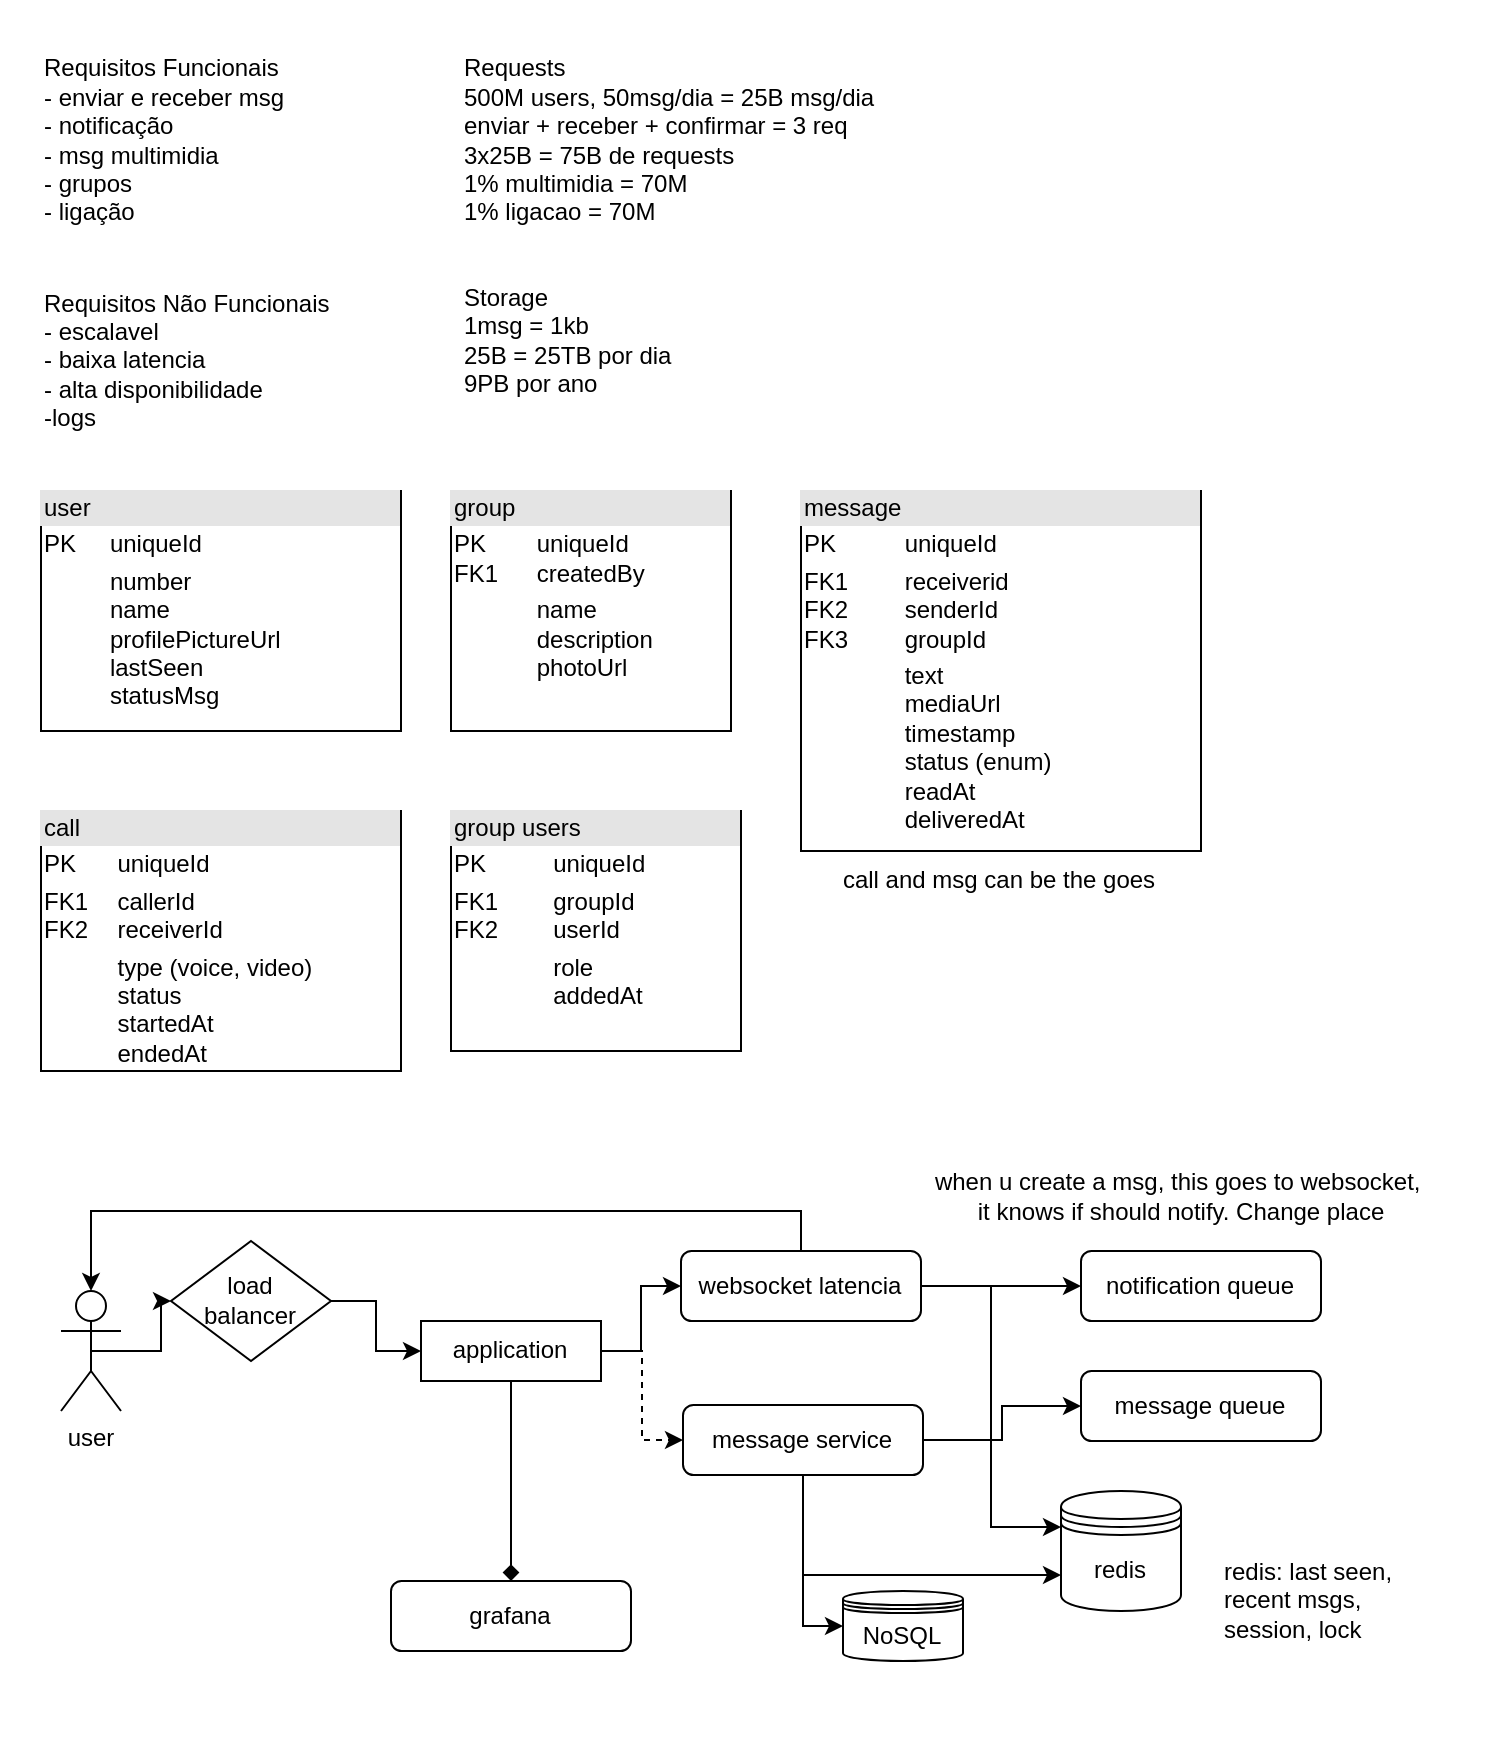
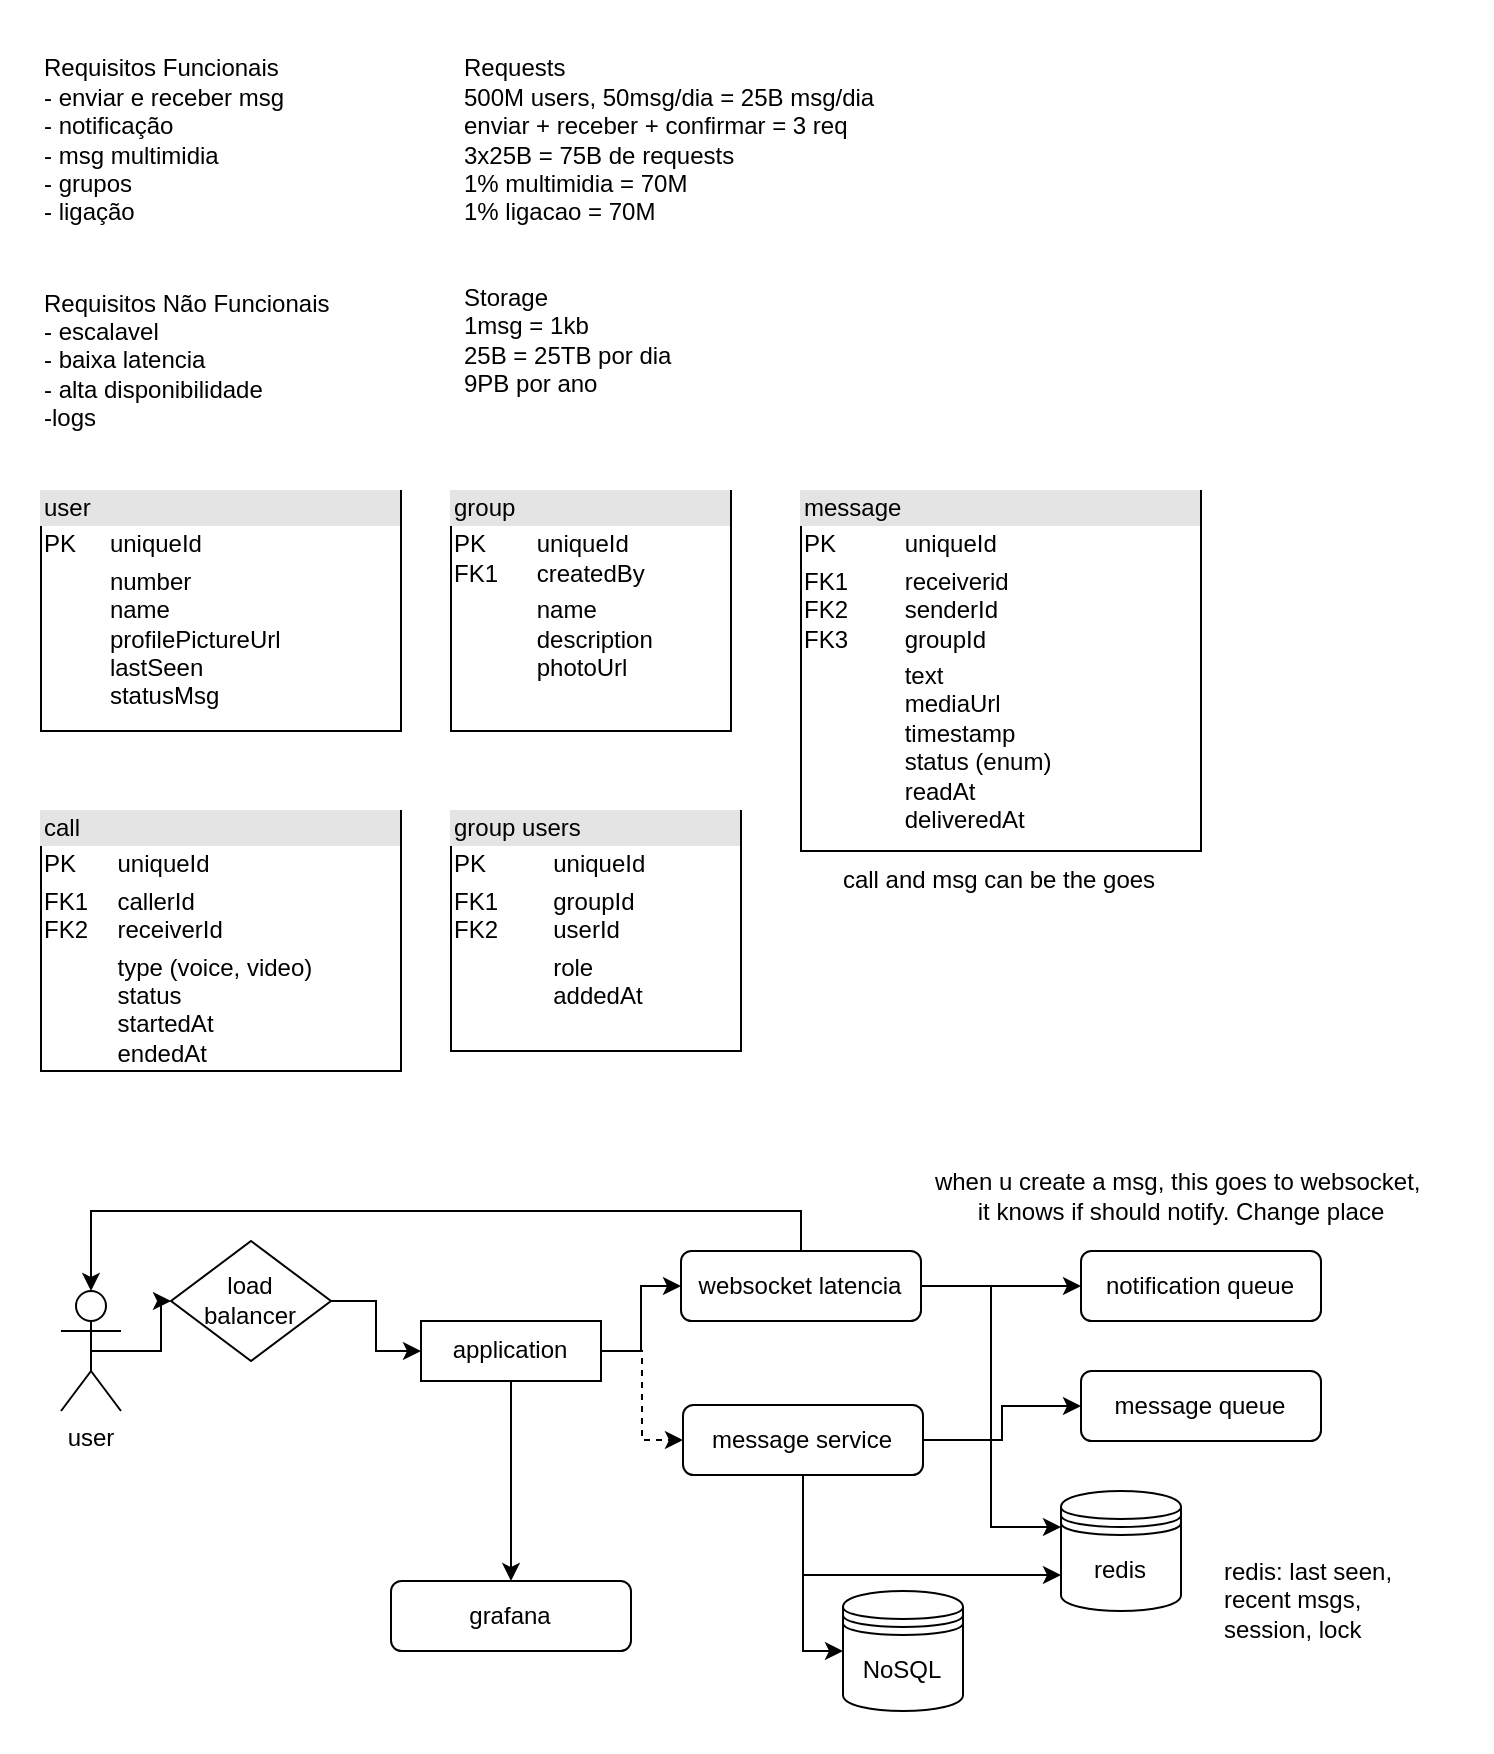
  <mxCell id="0" />
  <mxCell id="1" parent="0" />
  <mxCell id="2" value="Requisitos Funcionais&lt;div&gt;- enviar e receber msg&lt;/div&gt;&lt;div&gt;- notificação&amp;nbsp;&lt;/div&gt;&lt;div&gt;- msg multimidia&lt;/div&gt;&lt;div style=&quot;&quot;&gt;- grupos&lt;/div&gt;&lt;div style=&quot;&quot;&gt;- ligação&lt;/div&gt;" style="text;html=1;align=left;verticalAlign=middle;resizable=0;points=[];autosize=1;strokeColor=none;fillColor=none;" parent="1" vertex="1"><mxGeometry x="20" y="20" width="140" height="100" as="geometry" /></mxCell>
  <mxCell id="3" value="Requisitos Não Funcionais&lt;div&gt;- escalavel&lt;/div&gt;&lt;div&gt;- baixa latencia&lt;/div&gt;&lt;div&gt;- alta disponibilidade&lt;/div&gt;&lt;div&gt;-logs&lt;/div&gt;" style="text;html=1;align=left;verticalAlign=middle;resizable=0;points=[];autosize=1;strokeColor=none;fillColor=none;" parent="1" vertex="1"><mxGeometry x="20" y="135" width="170" height="90" as="geometry" /></mxCell>
  <mxCell id="4" value="Requests&lt;div&gt;500M users, 50msg/dia = 25B msg/dia&lt;/div&gt;&lt;div&gt;enviar + receber + confirmar = 3 req&lt;/div&gt;&lt;div&gt;3x25B = 75B de requests&lt;/div&gt;&lt;div&gt;1% multimidia = 70M&lt;/div&gt;&lt;div&gt;1% ligacao = 70M&lt;/div&gt;" style="text;html=1;align=left;verticalAlign=middle;resizable=0;points=[];autosize=1;strokeColor=none;fillColor=none;" parent="1" vertex="1"><mxGeometry x="230" y="20" width="230" height="100" as="geometry" /></mxCell>
  <mxCell id="5" value="Storage&lt;div&gt;1msg = 1kb&lt;/div&gt;&lt;div&gt;25B = 25TB por dia&lt;/div&gt;&lt;div&gt;9PB por ano&lt;/div&gt;" style="text;html=1;align=left;verticalAlign=middle;resizable=0;points=[];autosize=1;strokeColor=none;fillColor=none;" parent="1" vertex="1"><mxGeometry x="230" y="135" width="130" height="70" as="geometry" /></mxCell>
  <mxCell id="6" value="&lt;div style=&quot;box-sizing:border-box;width:100%;background:#e4e4e4;padding:2px;&quot;&gt;user&lt;/div&gt;&lt;table style=&quot;width:100%;font-size:1em;&quot; cellpadding=&quot;2&quot; cellspacing=&quot;0&quot;&gt;&lt;tbody&gt;&lt;tr&gt;&lt;td&gt;PK&lt;/td&gt;&lt;td&gt;uniqueId&lt;/td&gt;&lt;/tr&gt;&lt;tr&gt;&lt;td&gt;&lt;br&gt;&lt;/td&gt;&lt;td&gt;number&lt;br&gt;name&lt;br&gt;profilePictureUrl&lt;br&gt;lastSeen&lt;br&gt;statusMsg&lt;/td&gt;&lt;/tr&gt;&lt;tr&gt;&lt;td&gt;&lt;/td&gt;&lt;td&gt;&lt;br&gt;&lt;/td&gt;&lt;/tr&gt;&lt;/tbody&gt;&lt;/table&gt;" style="verticalAlign=top;align=left;overflow=fill;html=1;whiteSpace=wrap;" parent="1" vertex="1"><mxGeometry x="20" y="245" width="180" height="120" as="geometry" /></mxCell>
  <mxCell id="7" value="&lt;div style=&quot;box-sizing:border-box;width:100%;background:#e4e4e4;padding:2px;&quot;&gt;message&lt;/div&gt;&lt;table style=&quot;width:100%;font-size:1em;&quot; cellpadding=&quot;2&quot; cellspacing=&quot;0&quot;&gt;&lt;tbody&gt;&lt;tr&gt;&lt;td&gt;PK&lt;/td&gt;&lt;td&gt;uniqueId&lt;/td&gt;&lt;/tr&gt;&lt;tr&gt;&lt;td&gt;FK1&lt;br&gt;FK2&lt;br&gt;FK3&lt;/td&gt;&lt;td&gt;receiverid&lt;br&gt;senderId&lt;br&gt;groupId&lt;/td&gt;&lt;/tr&gt;&lt;tr&gt;&lt;td&gt;&lt;/td&gt;&lt;td&gt;text&lt;br&gt;mediaUrl&lt;br&gt;timestamp&lt;br&gt;status (enum)&lt;br&gt;readAt&lt;br&gt;deliveredAt&lt;/td&gt;&lt;/tr&gt;&lt;/tbody&gt;&lt;/table&gt;" style="verticalAlign=top;align=left;overflow=fill;html=1;whiteSpace=wrap;" parent="1" vertex="1"><mxGeometry x="400" y="245" width="200" height="180" as="geometry" /></mxCell>
  <mxCell id="8" value="&lt;div style=&quot;box-sizing:border-box;width:100%;background:#e4e4e4;padding:2px;&quot;&gt;group&lt;/div&gt;&lt;table style=&quot;width:100%;font-size:1em;&quot; cellpadding=&quot;2&quot; cellspacing=&quot;0&quot;&gt;&lt;tbody&gt;&lt;tr&gt;&lt;td&gt;PK&lt;br&gt;FK1&lt;/td&gt;&lt;td&gt;uniqueId&lt;br&gt;createdBy&lt;/td&gt;&lt;/tr&gt;&lt;tr&gt;&lt;td&gt;&lt;br&gt;&lt;/td&gt;&lt;td&gt;name&lt;br&gt;description&lt;br&gt;photoUrl&lt;/td&gt;&lt;/tr&gt;&lt;tr&gt;&lt;td&gt;&lt;/td&gt;&lt;td&gt;&lt;br&gt;&lt;/td&gt;&lt;/tr&gt;&lt;/tbody&gt;&lt;/table&gt;" style="verticalAlign=top;align=left;overflow=fill;html=1;whiteSpace=wrap;" parent="1" vertex="1"><mxGeometry x="225" y="245" width="140" height="120" as="geometry" /></mxCell>
  <mxCell id="9" value="&lt;div style=&quot;box-sizing:border-box;width:100%;background:#e4e4e4;padding:2px;&quot;&gt;group users&lt;/div&gt;&lt;table style=&quot;width:100%;font-size:1em;&quot; cellpadding=&quot;2&quot; cellspacing=&quot;0&quot;&gt;&lt;tbody&gt;&lt;tr&gt;&lt;td&gt;PK&lt;/td&gt;&lt;td&gt;uniqueId&lt;/td&gt;&lt;/tr&gt;&lt;tr&gt;&lt;td&gt;FK1&lt;br&gt;FK2&lt;/td&gt;&lt;td&gt;groupId&lt;br&gt;userId&lt;/td&gt;&lt;/tr&gt;&lt;tr&gt;&lt;td&gt;&lt;/td&gt;&lt;td&gt;role&lt;br&gt;addedAt&lt;/td&gt;&lt;/tr&gt;&lt;/tbody&gt;&lt;/table&gt;" style="verticalAlign=top;align=left;overflow=fill;html=1;whiteSpace=wrap;" parent="1" vertex="1"><mxGeometry x="225" y="405" width="145" height="120" as="geometry" /></mxCell>
  <mxCell id="10" value="&lt;div style=&quot;box-sizing:border-box;width:100%;background:#e4e4e4;padding:2px;&quot;&gt;call&lt;/div&gt;&lt;table style=&quot;width:100%;font-size:1em;&quot; cellpadding=&quot;2&quot; cellspacing=&quot;0&quot;&gt;&lt;tbody&gt;&lt;tr&gt;&lt;td&gt;PK&lt;/td&gt;&lt;td&gt;uniqueId&lt;/td&gt;&lt;/tr&gt;&lt;tr&gt;&lt;td&gt;FK1&lt;br&gt;FK2&lt;/td&gt;&lt;td&gt;callerId&lt;br&gt;receiverId&lt;/td&gt;&lt;/tr&gt;&lt;tr&gt;&lt;td&gt;&lt;/td&gt;&lt;td&gt;type (voice, video)&lt;br&gt;status&lt;br&gt;startedAt&lt;br&gt;endedAt&lt;/td&gt;&lt;/tr&gt;&lt;/tbody&gt;&lt;/table&gt;" style="verticalAlign=top;align=left;overflow=fill;html=1;whiteSpace=wrap;" parent="1" vertex="1"><mxGeometry x="20" y="405" width="180" height="130" as="geometry" /></mxCell>
  <mxCell id="11" style="edgeStyle=orthogonalEdgeStyle;rounded=0;orthogonalLoop=1;jettySize=auto;html=1;exitX=0.5;exitY=0.5;exitDx=0;exitDy=0;exitPerimeter=0;" parent="1" source="12" target="14" edge="1"><mxGeometry relative="1" as="geometry" /></mxCell>
  <mxCell id="12" value="user" style="shape=umlActor;verticalLabelPosition=bottom;verticalAlign=top;html=1;" parent="1" vertex="1"><mxGeometry x="30" y="645" width="30" height="60" as="geometry" /></mxCell>
  <mxCell id="13" style="edgeStyle=orthogonalEdgeStyle;rounded=0;orthogonalLoop=1;jettySize=auto;html=1;exitX=1;exitY=0.5;exitDx=0;exitDy=0;entryX=0;entryY=0.5;entryDx=0;entryDy=0;" parent="1" source="14" target="18" edge="1"><mxGeometry relative="1" as="geometry" /></mxCell>
  <mxCell id="14" value="load&lt;div&gt;balancer&lt;/div&gt;" style="rhombus;whiteSpace=wrap;html=1;" parent="1" vertex="1"><mxGeometry x="85" y="620" width="80" height="60" as="geometry" /></mxCell>
  <mxCell id="15" style="edgeStyle=orthogonalEdgeStyle;rounded=0;orthogonalLoop=1;jettySize=auto;html=1;exitX=1;exitY=0.5;exitDx=0;exitDy=0;entryX=0;entryY=0.5;entryDx=0;entryDy=0;" parent="1" source="18" target="21" edge="1"><mxGeometry relative="1" as="geometry" /></mxCell>
  <mxCell id="16" style="edgeStyle=orthogonalEdgeStyle;rounded=0;orthogonalLoop=1;jettySize=auto;html=1;exitX=1;exitY=0.5;exitDx=0;exitDy=0;entryX=0;entryY=0.5;entryDx=0;entryDy=0;dashed=1;" parent="1" source="18" target="25" edge="1"><mxGeometry relative="1" as="geometry" /></mxCell>
- <mxCell id="17" style="edgeStyle=orthogonalEdgeStyle;rounded=0;orthogonalLoop=1;jettySize=auto;html=1;endArrow=diamond;" parent="1" source="18" target="28" edge="1"><mxGeometry relative="1" as="geometry" /></mxCell>
+ <mxCell id="17" style="edgeStyle=orthogonalEdgeStyle;rounded=0;orthogonalLoop=1;jettySize=auto;html=1;" parent="1" source="18" target="28" edge="1"><mxGeometry relative="1" as="geometry" /></mxCell>
  <mxCell id="18" value="application" style="rounded=0;whiteSpace=wrap;html=1;" parent="1" vertex="1"><mxGeometry x="210" y="660" width="90" height="30" as="geometry" /></mxCell>
  <mxCell id="19" value="" style="edgeStyle=orthogonalEdgeStyle;rounded=0;orthogonalLoop=1;jettySize=auto;html=1;" parent="1" source="21" target="29" edge="1"><mxGeometry relative="1" as="geometry" /></mxCell>
  <mxCell id="20" style="edgeStyle=orthogonalEdgeStyle;rounded=0;orthogonalLoop=1;jettySize=auto;html=1;exitX=1;exitY=0.5;exitDx=0;exitDy=0;entryX=0;entryY=0.3;entryDx=0;entryDy=0;" parent="1" source="21" target="31" edge="1"><mxGeometry relative="1" as="geometry" /></mxCell>
  <mxCell id="21" value="websocket latencia" style="rounded=1;whiteSpace=wrap;html=1;" parent="1" vertex="1"><mxGeometry x="340" y="625" width="120" height="35" as="geometry" /></mxCell>
  <mxCell id="22" style="edgeStyle=orthogonalEdgeStyle;rounded=0;orthogonalLoop=1;jettySize=auto;html=1;entryX=0;entryY=0.5;entryDx=0;entryDy=0;" parent="1" source="25" target="27" edge="1"><mxGeometry relative="1" as="geometry" /></mxCell>
  <mxCell id="23" value="" style="edgeStyle=orthogonalEdgeStyle;rounded=0;orthogonalLoop=1;jettySize=auto;html=1;" parent="1" source="25" target="30" edge="1"><mxGeometry relative="1" as="geometry" /></mxCell>
  <mxCell id="24" style="edgeStyle=orthogonalEdgeStyle;rounded=0;orthogonalLoop=1;jettySize=auto;html=1;exitX=0.5;exitY=1;exitDx=0;exitDy=0;entryX=0;entryY=0.7;entryDx=0;entryDy=0;" parent="1" source="25" target="31" edge="1"><mxGeometry relative="1" as="geometry" /></mxCell>
  <mxCell id="25" value="message service" style="rounded=1;whiteSpace=wrap;html=1;" parent="1" vertex="1"><mxGeometry x="341" y="702" width="120" height="35" as="geometry" /></mxCell>
  <mxCell id="26" style="edgeStyle=orthogonalEdgeStyle;rounded=0;orthogonalLoop=1;jettySize=auto;html=1;exitX=0.5;exitY=0;exitDx=0;exitDy=0;entryX=0.5;entryY=0;entryDx=0;entryDy=0;entryPerimeter=0;" parent="1" source="21" target="12" edge="1"><mxGeometry relative="1" as="geometry" /></mxCell>
- <mxCell id="27" value="NoSQL" style="shape=datastore;whiteSpace=wrap;html=1;" parent="1" vertex="1"><mxGeometry x="421" y="795" width="60" height="35" as="geometry" /></mxCell>
+ <mxCell id="27" value="NoSQL" style="shape=datastore;whiteSpace=wrap;html=1;" parent="1" vertex="1"><mxGeometry x="421" y="795" width="60" height="60" as="geometry" /></mxCell>
  <mxCell id="28" value="grafana" style="rounded=1;whiteSpace=wrap;html=1;" parent="1" vertex="1"><mxGeometry x="195" y="790" width="120" height="35" as="geometry" /></mxCell>
  <mxCell id="29" value="notification queue" style="rounded=1;whiteSpace=wrap;html=1;" parent="1" vertex="1"><mxGeometry x="540" y="625" width="120" height="35" as="geometry" /></mxCell>
  <mxCell id="30" value="message queue" style="rounded=1;whiteSpace=wrap;html=1;" parent="1" vertex="1"><mxGeometry x="540" y="685" width="120" height="35" as="geometry" /></mxCell>
  <mxCell id="31" value="redis" style="shape=datastore;whiteSpace=wrap;html=1;" parent="1" vertex="1"><mxGeometry x="530" y="745" width="60" height="60" as="geometry" /></mxCell>
  <mxCell id="32" value="redis: last seen,&lt;div&gt;recent msgs,&lt;/div&gt;&lt;div&gt;session,&amp;nbsp;&lt;span style=&quot;background-color: initial;&quot;&gt;lock&lt;/span&gt;&lt;/div&gt;" style="text;html=1;align=left;verticalAlign=middle;resizable=0;points=[];autosize=1;strokeColor=none;fillColor=none;" parent="1" vertex="1"><mxGeometry x="610" y="770" width="110" height="60" as="geometry" /></mxCell>
  <mxCell id="33" value="call and msg can be the goes" style="text;html=1;align=center;verticalAlign=middle;resizable=0;points=[];autosize=1;strokeColor=none;fillColor=none;" vertex="1" parent="1"><mxGeometry x="409" y="425" width="180" height="30" as="geometry" /></mxCell>
  <mxCell id="34" value="when u create a msg, this goes to websocket,&amp;nbsp;&lt;div&gt;it knows if should notify. Change place&lt;/div&gt;" style="text;html=1;align=center;verticalAlign=middle;resizable=0;points=[];autosize=1;strokeColor=none;fillColor=none;" vertex="1" parent="1"><mxGeometry x="455" y="578" width="270" height="40" as="geometry" /></mxCell>
